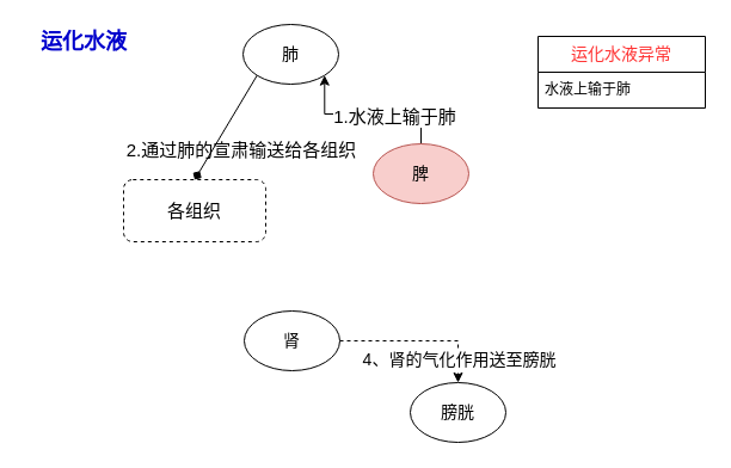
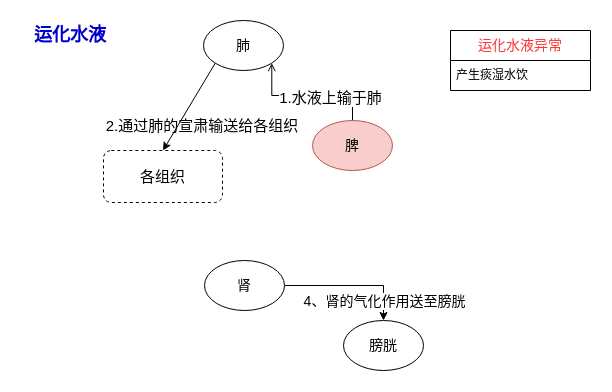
  <mxCell id="0" />
  <mxCell id="1" parent="0" />
  <mxCell id="2" value="各组织" style="rounded=1;whiteSpace=wrap;html=1;fontSize=15;dashed=1;" vertex="1" parent="1"><mxGeometry x="103" y="150" width="119" height="52" as="geometry" /></mxCell>
- <mxCell id="3" style="edgeStyle=orthogonalEdgeStyle;rounded=0;orthogonalLoop=1;jettySize=auto;html=1;exitX=0.5;exitY=0;exitDx=0;exitDy=0;entryX=1;entryY=1;entryDx=0;entryDy=0;" edge="1" parent="1" source="5" target="6"><mxGeometry relative="1" as="geometry" /></mxCell>
+ <mxCell id="3" style="edgeStyle=orthogonalEdgeStyle;rounded=0;orthogonalLoop=1;jettySize=auto;html=1;exitX=0.5;exitY=0;exitDx=0;exitDy=0;entryX=1;entryY=1;entryDx=0;entryDy=0;endArrow=open;" edge="1" parent="1" source="5" target="6"><mxGeometry relative="1" as="geometry" /></mxCell>
  <mxCell id="4" value="1.水液上输于肺" style="edgeLabel;html=1;align=center;verticalAlign=middle;resizable=0;points=[];fontSize=15;" vertex="1" connectable="0" parent="3"><mxGeometry x="-0.299" y="1" relative="1" as="geometry"><mxPoint as="offset" /></mxGeometry></mxCell>
  <mxCell id="5" value="脾" style="ellipse;whiteSpace=wrap;html=1;fontSize=14;fillColor=#f8cecc;strokeColor=#b85450;" vertex="1" parent="1"><mxGeometry x="312" y="120" width="80" height="50" as="geometry" /></mxCell>
  <mxCell id="6" value="肺" style="ellipse;whiteSpace=wrap;html=1;fontSize=14;" vertex="1" parent="1"><mxGeometry x="203" y="20" width="80" height="50" as="geometry" /></mxCell>
- <mxCell id="7" style="edgeStyle=orthogonalEdgeStyle;rounded=0;orthogonalLoop=1;jettySize=auto;html=1;exitX=1;exitY=0.5;exitDx=0;exitDy=0;entryX=0.5;entryY=0;entryDx=0;entryDy=0;dashed=1;" edge="1" parent="1" source="9" target="10"><mxGeometry relative="1" as="geometry" /></mxCell>
+ <mxCell id="7" style="edgeStyle=orthogonalEdgeStyle;rounded=0;orthogonalLoop=1;jettySize=auto;html=1;exitX=1;exitY=0.5;exitDx=0;exitDy=0;entryX=0.5;entryY=0;entryDx=0;entryDy=0;" edge="1" parent="1" source="9" target="10"><mxGeometry relative="1" as="geometry" /></mxCell>
  <mxCell id="8" value="4、肾的气化作用送至膀胱" style="edgeLabel;html=1;align=center;verticalAlign=middle;resizable=0;points=[];fontSize=14;" vertex="1" connectable="0" parent="7"><mxGeometry x="0.24" y="-4" relative="1" as="geometry"><mxPoint x="16" y="11" as="offset" /></mxGeometry></mxCell>
  <mxCell id="9" value="肾" style="ellipse;whiteSpace=wrap;html=1;fontSize=14;" vertex="1" parent="1"><mxGeometry x="204" y="260" width="80" height="50" as="geometry" /></mxCell>
  <mxCell id="10" value="膀胱" style="ellipse;whiteSpace=wrap;html=1;fontSize=14;" vertex="1" parent="1"><mxGeometry x="343" y="320" width="80" height="50" as="geometry" /></mxCell>
- <mxCell id="11" value="" style="endArrow=diamond;html=1;rounded=0;entryX=0.5;entryY=0;entryDx=0;entryDy=0;exitX=0;exitY=1;exitDx=0;exitDy=0;" edge="1" parent="1" source="6" target="2"><mxGeometry width="50" height="50" relative="1" as="geometry"><mxPoint x="112" y="100" as="sourcePoint" /><mxPoint x="188" y="209" as="targetPoint" /></mxGeometry></mxCell>
+ <mxCell id="11" value="" style="endArrow=classic;html=1;rounded=0;entryX=0.5;entryY=0;entryDx=0;entryDy=0;exitX=0;exitY=1;exitDx=0;exitDy=0;" edge="1" parent="1" source="6" target="2"><mxGeometry width="50" height="50" relative="1" as="geometry"><mxPoint x="112" y="100" as="sourcePoint" /><mxPoint x="188" y="209" as="targetPoint" /></mxGeometry></mxCell>
  <mxCell id="12" value="2.通过肺的宣肃输送给各组织" style="text;html=1;strokeColor=none;fillColor=none;align=center;verticalAlign=middle;whiteSpace=wrap;rounded=0;fontSize=15;" vertex="1" parent="1"><mxGeometry x="103" y="110" width="198" height="30" as="geometry" /></mxCell>
  <mxCell id="13" value="运化水液" style="text;html=1;strokeColor=none;fillColor=none;align=center;verticalAlign=middle;whiteSpace=wrap;rounded=0;fontSize=18;fontStyle=1;fontColor=#0000CC;" vertex="1" parent="1"><mxGeometry x="20" y="20" width="100" height="30" as="geometry" /></mxCell>
  <mxCell id="14" value="&lt;font color=&quot;#ff3333&quot; style=&quot;font-size: 14px;&quot;&gt;运化水液异常&lt;/font&gt;" style="swimlane;fontStyle=0;childLayout=stackLayout;horizontal=1;startSize=30;horizontalStack=0;resizeParent=1;resizeParentMax=0;resizeLast=0;collapsible=1;marginBottom=0;whiteSpace=wrap;html=1;" vertex="1" parent="1"><mxGeometry x="450" y="30" width="140" height="60" as="geometry" /></mxCell>
- <mxCell id="15" value="水液上输于肺" style="text;strokeColor=none;fillColor=none;align=left;verticalAlign=middle;spacingLeft=4;spacingRight=4;overflow=hidden;points=[[0,0.5],[1,0.5]];portConstraint=eastwest;rotatable=0;whiteSpace=wrap;html=1;" vertex="1" parent="14"><mxGeometry y="30" width="140" height="30" as="geometry" /></mxCell>
+ <mxCell id="15" value="产生痰湿水饮" style="text;strokeColor=none;fillColor=none;align=left;verticalAlign=middle;spacingLeft=4;spacingRight=4;overflow=hidden;points=[[0,0.5],[1,0.5]];portConstraint=eastwest;rotatable=0;whiteSpace=wrap;html=1;" vertex="1" parent="14"><mxGeometry y="30" width="140" height="30" as="geometry" /></mxCell>
